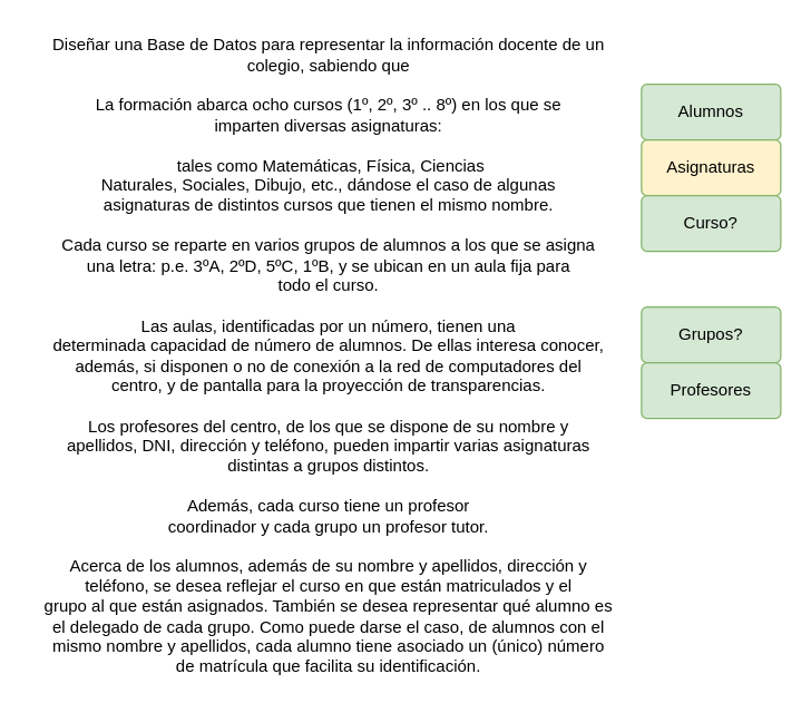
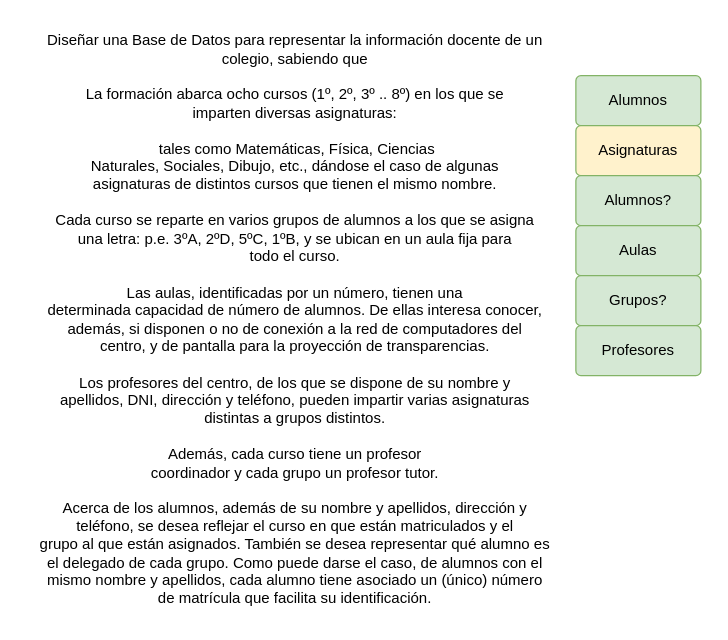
  <mxCell id="0" />
  <mxCell id="1" parent="0" />
  <mxCell id="2" value="Diseñar una Base de Datos para representar la información docente de un &lt;br&gt;&lt;div&gt;colegio, sabiendo que&lt;/div&gt;&lt;div&gt;&lt;br&gt;&lt;/div&gt;La formación abarca ocho cursos (1º, 2º, 3º .. 8º) en los que se &lt;br&gt;&lt;div&gt;imparten diversas asignaturas:&lt;/div&gt;&lt;div&gt;&lt;br&gt;&lt;/div&gt;&lt;div&gt;&amp;nbsp;tales como Matemáticas, Física, Ciencias &lt;/div&gt;&lt;div&gt;Naturales, Sociales, Dibujo, etc., dándose el caso de algunas &lt;/div&gt;&lt;div&gt;asignaturas de distintos cursos que tienen el mismo nombre.&lt;/div&gt;&lt;div&gt;&lt;br&gt;&lt;/div&gt;Cada curso se reparte en varios grupos de alumnos a los que se asigna &lt;br&gt;una letra: p.e. 3ºA, 2ºD, 5ºC, 1ºB, y se ubican en un aula fija para &lt;br&gt;&lt;div&gt;todo el curso. &lt;br&gt;&lt;/div&gt;&lt;div&gt;&lt;br&gt;&lt;/div&gt;&lt;div&gt;Las aulas, identificadas por un número, tienen una &lt;/div&gt;&lt;div&gt;determinada capacidad de número de alumnos. De ellas interesa conocer, &lt;/div&gt;además, si disponen o no de conexión a la red de computadores del &lt;br&gt;&lt;div&gt;centro, y de pantalla para la proyección de transparencias.&lt;/div&gt;&lt;div&gt;&lt;br&gt;&lt;/div&gt;Los profesores del centro, de los que se dispone de su nombre y &lt;br&gt;apellidos, DNI, dirección y teléfono, pueden impartir varias asignaturas&lt;br&gt;&lt;div&gt; distintas a grupos distintos. &lt;br&gt;&lt;/div&gt;&lt;div&gt;&lt;br&gt;&lt;/div&gt;&lt;div&gt;Además, cada curso tiene un profesor &lt;/div&gt;&lt;div&gt;coordinador y cada grupo un profesor tutor.&lt;/div&gt;&lt;div&gt;&lt;br&gt;&lt;/div&gt;Acerca de los alumnos, además de su nombre y apellidos, dirección y &lt;br&gt;teléfono, se desea reflejar el curso en que están matriculados y el &lt;br&gt;grupo al que están asignados. También se desea representar qué alumno es&lt;br&gt; el delegado de cada grupo. Como puede darse el caso, de alumnos con el &lt;br&gt;mismo nombre y apellidos, cada alumno tiene asociado un (único) número &lt;br&gt;de matrícula que facilita su identificación." style="text;html=1;align=center;verticalAlign=middle;resizable=0;points=[];autosize=1;strokeColor=none;fillColor=none;" vertex="1" parent="1"><mxGeometry width="430" height="470" as="geometry" x="20" y="20" /></mxCell>
  <mxCell id="3" value="Alumnos" style="rounded=1;arcSize=10;whiteSpace=wrap;html=1;align=center;fillColor=#d5e8d4;strokeColor=#82b366;" vertex="1" parent="1"><mxGeometry x="460" y="60" width="100" height="40" as="geometry" /></mxCell>
  <mxCell id="4" value="Asignaturas" style="rounded=1;arcSize=10;whiteSpace=wrap;html=1;align=center;fillColor=#fff2cc;strokeColor=#82b366;" vertex="1" parent="1"><mxGeometry x="460" y="100" width="100" height="40" as="geometry" /></mxCell>
- <mxCell id="5" value="Curso?" style="rounded=1;arcSize=10;whiteSpace=wrap;html=1;align=center;fillColor=#d5e8d4;strokeColor=#82b366;" vertex="1" parent="1"><mxGeometry x="460" y="140" width="100" height="40" as="geometry" /></mxCell>
+ <mxCell id="5" value="Alumnos?" style="rounded=1;arcSize=10;whiteSpace=wrap;html=1;align=center;fillColor=#d5e8d4;strokeColor=#82b366;" vertex="1" parent="1"><mxGeometry x="460" y="140" width="100" height="40" as="geometry" /></mxCell>
+ <mxCell id="6" value="Aulas" style="rounded=1;arcSize=10;whiteSpace=wrap;html=1;align=center;fillColor=#d5e8d4;strokeColor=#82b366;" vertex="1" parent="1"><mxGeometry x="460" y="180" width="100" height="40" as="geometry" /></mxCell>
  <mxCell id="7" value="Grupos?" style="rounded=1;arcSize=10;whiteSpace=wrap;html=1;align=center;fillColor=#d5e8d4;strokeColor=#82b366;" vertex="1" parent="1"><mxGeometry x="460" y="220" width="100" height="40" as="geometry" /></mxCell>
  <mxCell id="8" value="Profesores" style="rounded=1;arcSize=10;whiteSpace=wrap;html=1;align=center;fillColor=#d5e8d4;strokeColor=#82b366;" vertex="1" parent="1"><mxGeometry x="460" y="260" width="100" height="40" as="geometry" /></mxCell>
